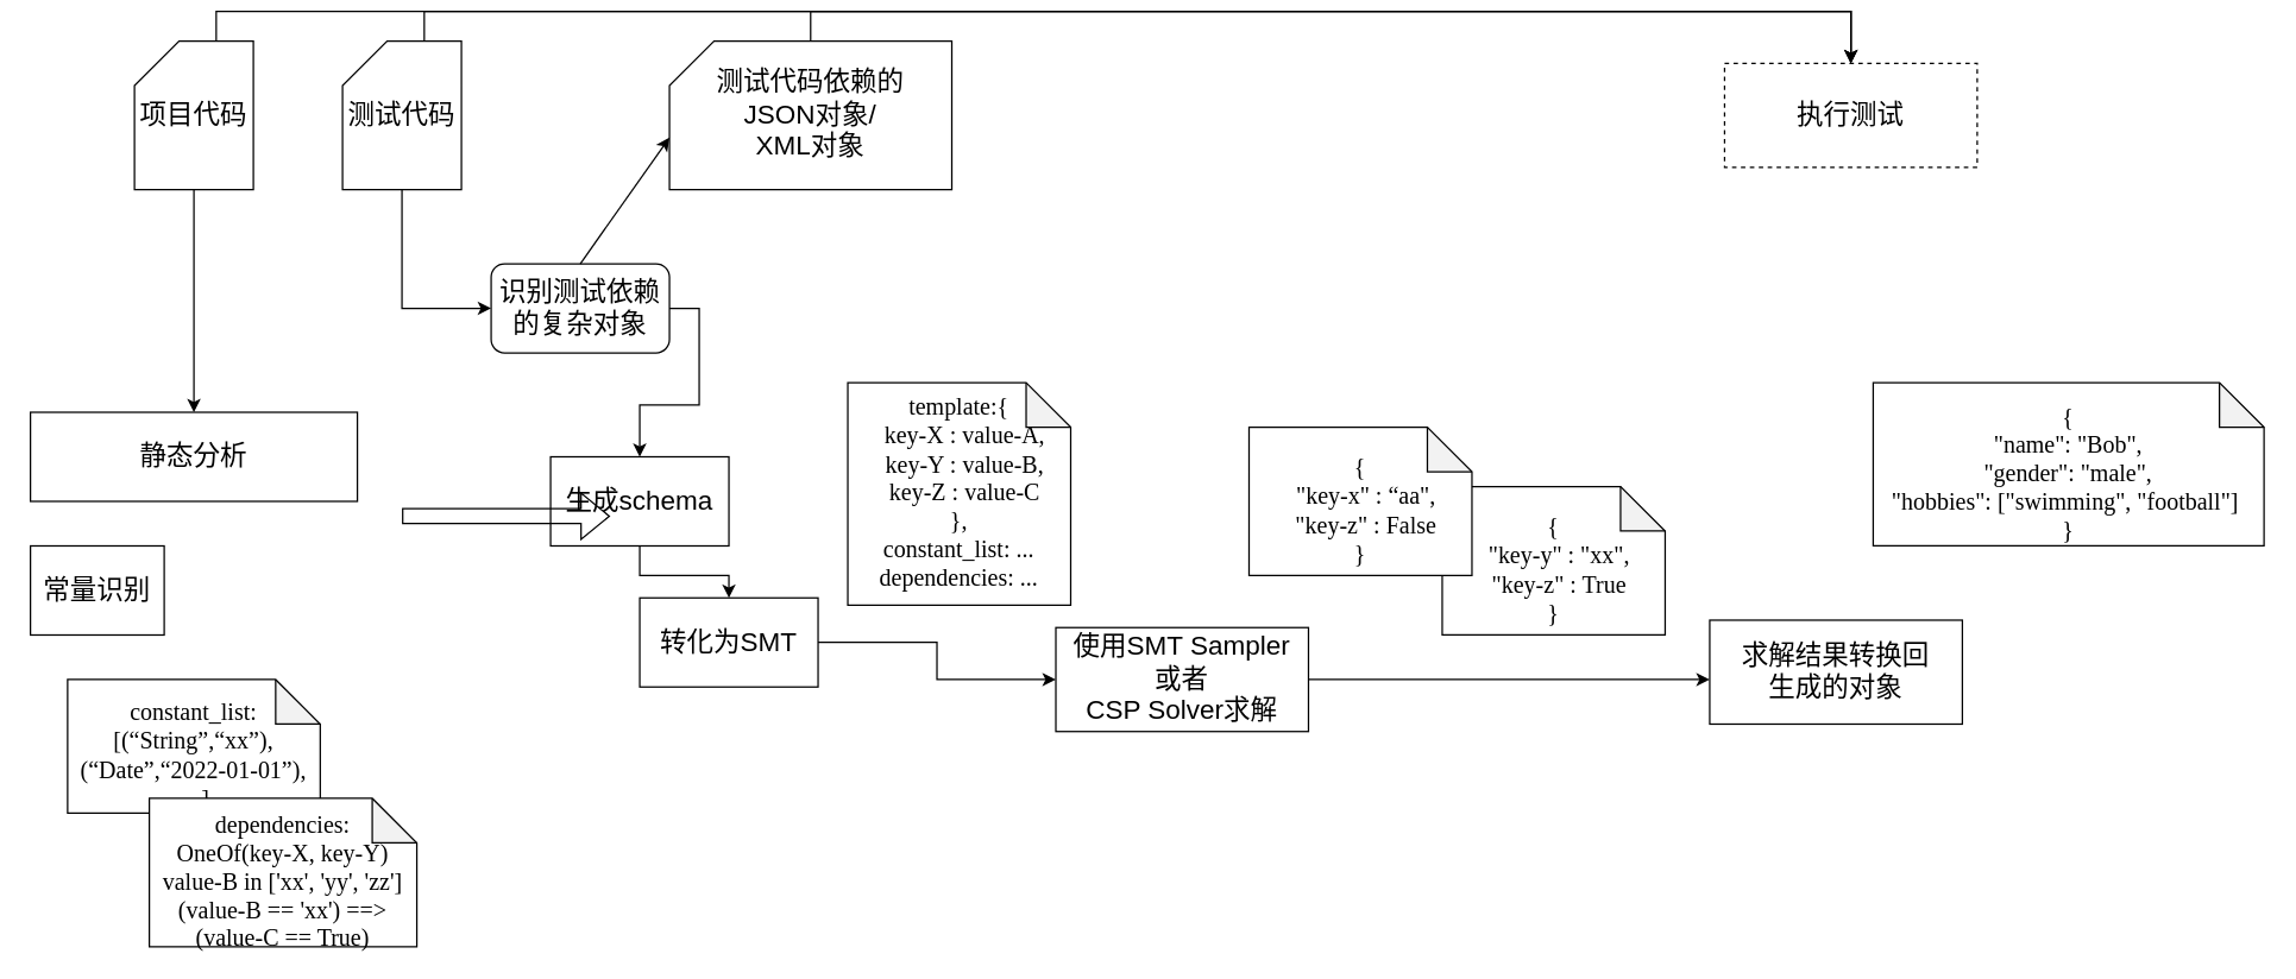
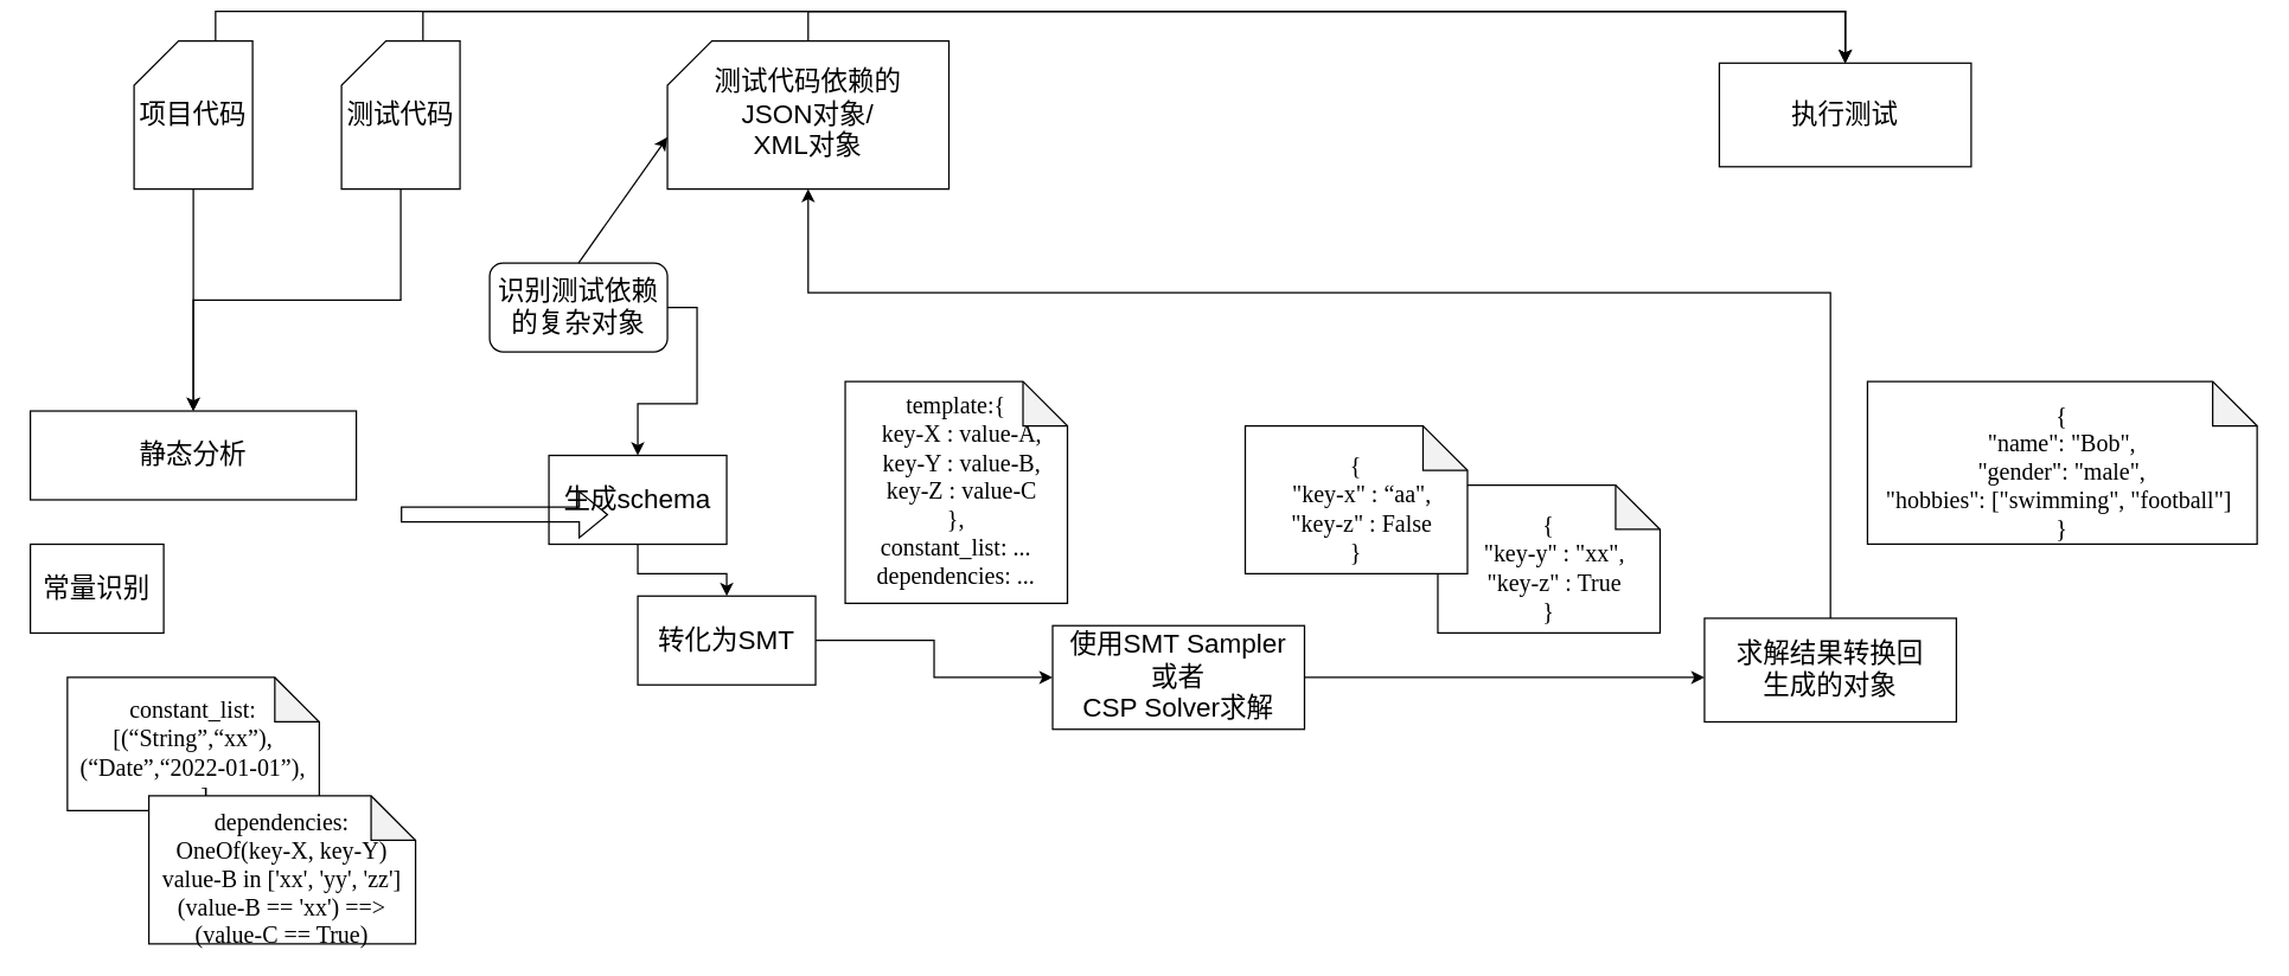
  <mxCell id="0" />
  <mxCell id="1" parent="0" />
  <mxCell id="2" value="&lt;font style=&quot;font-size: 18px;&quot;&gt;常量识别&lt;/font&gt;" style="rounded=0;whiteSpace=wrap;html=1;" vertex="1" parent="1"><mxGeometry x="20" y="360" width="90" height="60" as="geometry" /></mxCell>
  <mxCell id="3" value="&lt;p&gt;&lt;/p&gt;&lt;span style=&quot;background-color: initial;&quot;&gt;&lt;font size=&quot;3&quot; face=&quot;等线&quot;&gt;constant_list:[(“String”,“xx”), (“Date”,“2022-01-01”), ....]&lt;/font&gt;&lt;br&gt;&lt;/span&gt;" style="shape=note;whiteSpace=wrap;html=1;backgroundOutline=1;darkOpacity=0.05;" vertex="1" parent="1"><mxGeometry x="45" y="450" width="170" height="90" as="geometry" /></mxCell>
  <mxCell id="4" value="&lt;p&gt;&lt;/p&gt;&lt;span style=&quot;background-color: initial;&quot;&gt;&lt;div&gt;&lt;font size=&quot;3&quot; face=&quot;等线&quot;&gt;template:&lt;/font&gt;&lt;span style=&quot;font-family: 等线; font-size: medium; background-color: initial;&quot;&gt;{&lt;/span&gt;&lt;/div&gt;&lt;div&gt;&lt;font size=&quot;3&quot; face=&quot;等线&quot;&gt;&amp;nbsp; key-X : value-A,&lt;/font&gt;&lt;/div&gt;&lt;div&gt;&lt;font size=&quot;3&quot; face=&quot;等线&quot;&gt;&amp;nbsp; key-Y : value-B,&lt;/font&gt;&lt;/div&gt;&lt;div&gt;&lt;font size=&quot;3&quot; face=&quot;等线&quot;&gt;&amp;nbsp; key-Z : value-C&lt;/font&gt;&lt;/div&gt;&lt;div&gt;&lt;font size=&quot;3&quot; face=&quot;等线&quot;&gt;},&lt;/font&gt;&lt;/div&gt;&lt;div&gt;&lt;font size=&quot;3&quot; face=&quot;等线&quot;&gt;constant_list: ...&lt;/font&gt;&lt;/div&gt;&lt;div&gt;&lt;font size=&quot;3&quot; face=&quot;等线&quot;&gt;dependencies: ...&lt;/font&gt;&lt;/div&gt;&lt;div&gt;&lt;br&gt;&lt;/div&gt;&lt;/span&gt;" style="shape=note;whiteSpace=wrap;html=1;backgroundOutline=1;darkOpacity=0.05;" vertex="1" parent="1"><mxGeometry x="570" y="250" width="150" height="150" as="geometry" /></mxCell>
  <mxCell id="5" style="edgeStyle=orthogonalEdgeStyle;rounded=0;orthogonalLoop=1;jettySize=auto;html=1;exitX=1;exitY=0.5;exitDx=0;exitDy=0;entryX=0;entryY=0.5;entryDx=0;entryDy=0;" edge="1" parent="1" source="6" target="7"><mxGeometry relative="1" as="geometry" /></mxCell>
  <mxCell id="6" value="&lt;span style=&quot;font-size: 18px;&quot;&gt;转化为SMT&lt;/span&gt;" style="rounded=0;whiteSpace=wrap;html=1;" vertex="1" parent="1"><mxGeometry x="430" y="395" width="120" height="60" as="geometry" /></mxCell>
  <mxCell id="7" value="&lt;span style=&quot;font-size: 18px;&quot;&gt;使用SMT Sampler&lt;br&gt;或者&lt;br&gt;CSP Solver求解&lt;br&gt;&lt;/span&gt;" style="rounded=0;whiteSpace=wrap;html=1;" vertex="1" parent="1"><mxGeometry x="710" y="415" width="170" height="70" as="geometry" /></mxCell>
  <mxCell id="8" value="&lt;span style=&quot;font-size: 18px;&quot;&gt;静态分析&lt;/span&gt;" style="rounded=0;whiteSpace=wrap;html=1;" vertex="1" parent="1"><mxGeometry x="20" y="270" width="220" height="60" as="geometry" /></mxCell>
  <mxCell id="9" value="&lt;p&gt;&lt;/p&gt;&lt;span style=&quot;background-color: initial;&quot;&gt;&lt;div&gt;&lt;font size=&quot;3&quot; face=&quot;等线&quot;&gt;&lt;div&gt;{&lt;/div&gt;&lt;div&gt;&amp;nbsp; &quot;key-y&quot; : &quot;xx&quot;,&lt;/div&gt;&lt;div&gt;&amp;nbsp; &quot;key-z&quot; : True&lt;/div&gt;&lt;div&gt;}&lt;/div&gt;&lt;/font&gt;&lt;/div&gt;&lt;/span&gt;" style="shape=note;whiteSpace=wrap;html=1;backgroundOutline=1;darkOpacity=0.05;" vertex="1" parent="1"><mxGeometry x="970" y="320" width="150" height="100" as="geometry" /></mxCell>
  <mxCell id="10" value="&lt;p&gt;&lt;/p&gt;&lt;span style=&quot;background-color: initial;&quot;&gt;&lt;font size=&quot;3&quot; face=&quot;等线&quot;&gt;&lt;div&gt;{&lt;/div&gt;&lt;div&gt;&amp;nbsp; &quot;key-x&quot; : “aa&quot;,&lt;/div&gt;&lt;div&gt;&amp;nbsp; &quot;key-z&quot; : False&lt;/div&gt;&lt;div&gt;}&lt;/div&gt;&lt;/font&gt;&lt;/span&gt;" style="shape=note;whiteSpace=wrap;html=1;backgroundOutline=1;darkOpacity=0.05;" vertex="1" parent="1"><mxGeometry x="840" y="280" width="150" height="100" as="geometry" /></mxCell>
  <mxCell id="11" style="edgeStyle=orthogonalEdgeStyle;rounded=0;orthogonalLoop=1;jettySize=auto;html=1;exitX=1;exitY=0.5;exitDx=0;exitDy=0;" edge="1" parent="1" source="7"><mxGeometry relative="1" as="geometry"><mxPoint x="640" y="460" as="sourcePoint" /><mxPoint x="1150" y="450" as="targetPoint" /></mxGeometry></mxCell>
  <mxCell id="12" value="&lt;span style=&quot;font-size: 18px;&quot;&gt;求解结果转换回&lt;br&gt;生成的对象&lt;br&gt;&lt;/span&gt;" style="rounded=0;whiteSpace=wrap;html=1;" vertex="1" parent="1"><mxGeometry x="1150" y="410" width="170" height="70" as="geometry" /></mxCell>
- <mxCell id="13" value="&lt;span style=&quot;font-size: 18px;&quot;&gt;执行测试&lt;br&gt;&lt;/span&gt;" style="rounded=0;whiteSpace=wrap;html=1;dashed=1;" vertex="1" parent="1"><mxGeometry x="1160" y="35" width="170" height="70" as="geometry" /></mxCell>
+ <mxCell id="13" value="&lt;span style=&quot;font-size: 18px;&quot;&gt;执行测试&lt;br&gt;&lt;/span&gt;" style="rounded=0;whiteSpace=wrap;html=1;" vertex="1" parent="1"><mxGeometry x="1160" y="35" width="170" height="70" as="geometry" /></mxCell>
  <mxCell id="14" style="edgeStyle=orthogonalEdgeStyle;rounded=0;orthogonalLoop=1;jettySize=auto;html=1;exitX=0;exitY=0;exitDx=55;exitDy=0;exitPerimeter=0;entryX=0.5;entryY=0;entryDx=0;entryDy=0;" edge="1" parent="1" source="16" target="13"><mxGeometry relative="1" as="geometry" /></mxCell>
- <mxCell id="15" style="edgeStyle=orthogonalEdgeStyle;rounded=0;orthogonalLoop=1;jettySize=auto;html=1;exitX=0.5;exitY=1;exitDx=0;exitDy=0;exitPerimeter=0;entryX=0;entryY=0.5;entryDx=0;entryDy=0;" edge="1" parent="1" source="16" target="24"><mxGeometry relative="1" as="geometry" /></mxCell>
+ <mxCell id="15" style="edgeStyle=orthogonalEdgeStyle;rounded=0;orthogonalLoop=1;jettySize=auto;html=1;exitX=0.5;exitY=1;exitDx=0;exitDy=0;exitPerimeter=0;" edge="1" parent="1" source="16" target="8"><mxGeometry relative="1" as="geometry" /></mxCell>
  <mxCell id="16" value="&lt;font style=&quot;font-size: 18px;&quot;&gt;测试代码&lt;/font&gt;" style="shape=card;whiteSpace=wrap;html=1;" vertex="1" parent="1"><mxGeometry x="230" y="20" width="80" height="100" as="geometry" /></mxCell>
  <mxCell id="17" style="edgeStyle=orthogonalEdgeStyle;rounded=0;orthogonalLoop=1;jettySize=auto;html=1;exitX=0.5;exitY=0;exitDx=0;exitDy=0;exitPerimeter=0;entryX=0.5;entryY=0;entryDx=0;entryDy=0;" edge="1" parent="1" source="18" target="13"><mxGeometry relative="1" as="geometry" /></mxCell>
  <mxCell id="18" value="&lt;font style=&quot;font-size: 18px;&quot;&gt;测试代码依赖的&lt;br&gt;JSON对象/&lt;br&gt;XML对象&lt;/font&gt;" style="shape=card;whiteSpace=wrap;html=1;" vertex="1" parent="1"><mxGeometry x="450" y="20" width="190" height="100" as="geometry" /></mxCell>
  <mxCell id="19" style="edgeStyle=orthogonalEdgeStyle;rounded=0;orthogonalLoop=1;jettySize=auto;html=1;exitX=0;exitY=0;exitDx=55;exitDy=0;exitPerimeter=0;entryX=0.5;entryY=0;entryDx=0;entryDy=0;" edge="1" parent="1" source="21" target="13"><mxGeometry relative="1" as="geometry" /></mxCell>
  <mxCell id="20" style="edgeStyle=orthogonalEdgeStyle;rounded=0;orthogonalLoop=1;jettySize=auto;html=1;exitX=0.5;exitY=1;exitDx=0;exitDy=0;exitPerimeter=0;" edge="1" parent="1" source="21" target="8"><mxGeometry relative="1" as="geometry" /></mxCell>
  <mxCell id="21" value="&lt;font style=&quot;font-size: 18px;&quot;&gt;项目代码&lt;/font&gt;" style="shape=card;whiteSpace=wrap;html=1;" vertex="1" parent="1"><mxGeometry x="90" y="20" width="80" height="100" as="geometry" /></mxCell>
  <mxCell id="22" value="&lt;p&gt;&lt;/p&gt;&lt;span style=&quot;background-color: initial;&quot;&gt;&lt;font size=&quot;3&quot; face=&quot;等线&quot;&gt;&lt;div&gt;dependencies:&lt;/div&gt;&lt;div&gt;OneOf(key-X, key-Y)&lt;/div&gt;&lt;div&gt;value-B in ['xx', 'yy', 'zz']&lt;/div&gt;&lt;div&gt;(value-B == 'xx') ==&amp;gt; (value-C == True)&lt;/div&gt;&lt;/font&gt;&lt;/span&gt;" style="shape=note;whiteSpace=wrap;html=1;backgroundOutline=1;darkOpacity=0.05;" vertex="1" parent="1"><mxGeometry x="100" y="530" width="180" height="100" as="geometry" /></mxCell>
  <mxCell id="23" style="edgeStyle=orthogonalEdgeStyle;rounded=0;orthogonalLoop=1;jettySize=auto;html=1;exitX=1;exitY=0.5;exitDx=0;exitDy=0;entryX=0.5;entryY=0;entryDx=0;entryDy=0;" edge="1" parent="1" source="24" target="26"><mxGeometry relative="1" as="geometry"><mxPoint x="490" y="260" as="targetPoint" /></mxGeometry></mxCell>
  <mxCell id="24" value="&lt;span style=&quot;font-size: 18px;&quot;&gt;识别测试依赖的复杂对象&lt;/span&gt;" style="whiteSpace=wrap;html=1;rounded=1;" vertex="1" parent="1"><mxGeometry x="330" y="170" width="120" height="60" as="geometry" /></mxCell>
  <mxCell id="25" style="edgeStyle=orthogonalEdgeStyle;rounded=0;orthogonalLoop=1;jettySize=auto;html=1;exitX=0.5;exitY=1;exitDx=0;exitDy=0;entryX=0.5;entryY=0;entryDx=0;entryDy=0;" edge="1" parent="1" source="26" target="6"><mxGeometry relative="1" as="geometry" /></mxCell>
  <mxCell id="26" value="&lt;font style=&quot;font-size: 18px;&quot;&gt;生成schema&lt;/font&gt;" style="rounded=0;whiteSpace=wrap;html=1;" vertex="1" parent="1"><mxGeometry x="370" y="300" width="120" height="60" as="geometry" /></mxCell>
  <mxCell id="27" value="" style="shape=flexArrow;endArrow=classic;html=1;rounded=0;" edge="1" parent="1"><mxGeometry width="50" height="50" relative="1" as="geometry"><mxPoint x="270" y="340" as="sourcePoint" /><mxPoint x="410" y="340" as="targetPoint" /></mxGeometry></mxCell>
+ <mxCell id="28" style="edgeStyle=orthogonalEdgeStyle;rounded=0;orthogonalLoop=1;jettySize=auto;html=1;exitX=0.5;exitY=0;exitDx=0;exitDy=0;entryX=0.5;entryY=1;entryDx=0;entryDy=0;entryPerimeter=0;" edge="1" parent="1" source="12" target="18"><mxGeometry relative="1" as="geometry"><mxPoint x="560" y="460" as="sourcePoint" /><mxPoint x="520" y="150" as="targetPoint" /><Array as="points"><mxPoint x="1235" y="190" /><mxPoint x="545" y="190" /></Array></mxGeometry></mxCell>
  <mxCell id="29" value="" style="endArrow=classic;html=1;rounded=0;exitX=0.5;exitY=0;exitDx=0;exitDy=0;entryX=0;entryY=0;entryDx=0;entryDy=65;entryPerimeter=0;" edge="1" parent="1" source="24" target="18"><mxGeometry width="50" height="50" relative="1" as="geometry"><mxPoint x="710" y="350" as="sourcePoint" /><mxPoint x="450" y="100" as="targetPoint" /></mxGeometry></mxCell>
  <mxCell id="30" value="&lt;p&gt;&lt;/p&gt;&lt;span style=&quot;background-color: initial;&quot;&gt;&lt;font size=&quot;3&quot; face=&quot;等线&quot;&gt;&lt;div&gt;{&lt;/div&gt;&lt;div&gt;&quot;name&quot;: &quot;Bob&quot;,&lt;/div&gt;&lt;div&gt;&quot;gender&quot;: &quot;male&quot;,&lt;/div&gt;&lt;div&gt;&quot;hobbies&quot;: [&quot;swimming&quot;, &quot;football&quot;]&amp;nbsp;&lt;/div&gt;&lt;div&gt;}&lt;/div&gt;&lt;/font&gt;&lt;/span&gt;" style="shape=note;whiteSpace=wrap;html=1;backgroundOutline=1;darkOpacity=0.05;" vertex="1" parent="1"><mxGeometry x="1260" y="250" width="263" height="110" as="geometry" /></mxCell>
